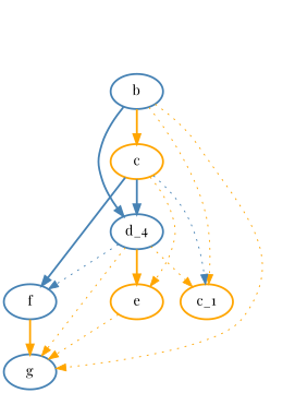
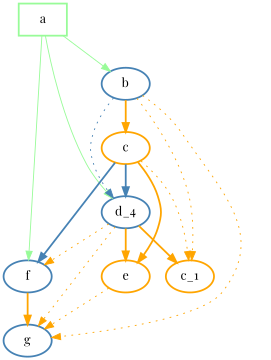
  digraph {
    fontname="Playfair Display"
    node [color=steelblue fontname="Playfair Display" shape=ellipse style=bold]
    edge [arrowhead=normal color=orange fontname="Playfair Display" style=dotted weight=1]
+   n1 [color=palegreen label=a shape=box]
    n2 [label=b]
    n3 [label=d_4]
    n4 [label=f]
    n5 [color=orange label=c]
    n6 [color=orange label=c_1]
    n7 [label=g]
    n8 [color=orange label=e]
-   n2 -> n3 [color=steelblue style=bold]
+   n1 -> n2 [color=palegreen style=solid]
+   n1 -> n3 [color=palegreen style=solid]
+   n1 -> n4 [color=palegreen style=solid]
+   n2 -> n3 [color=steelblue]
    n2 -> n5 [style=bold weight=100]
    n2 -> n6
    n2 -> n7
-   n3 -> n4 [color=steelblue]
-   n3 -> n6 [weight=100]
+   n3 -> n4
+   n3 -> n6 [style=bold weight=100]
    n3 -> n7
    n3 -> n8 [style=bold weight=100]
    n4 -> n7 [style=bold weight=100]
    n5 -> n3 [color=steelblue style=bold weight=100]
    n5 -> n4 [color=steelblue style=bold weight=100]
-   n5 -> n6 [color=steelblue]
-   n5 -> n8
+   n5 -> n6
+   n5 -> n8 [style=bold]
    n8 -> n7
  }
